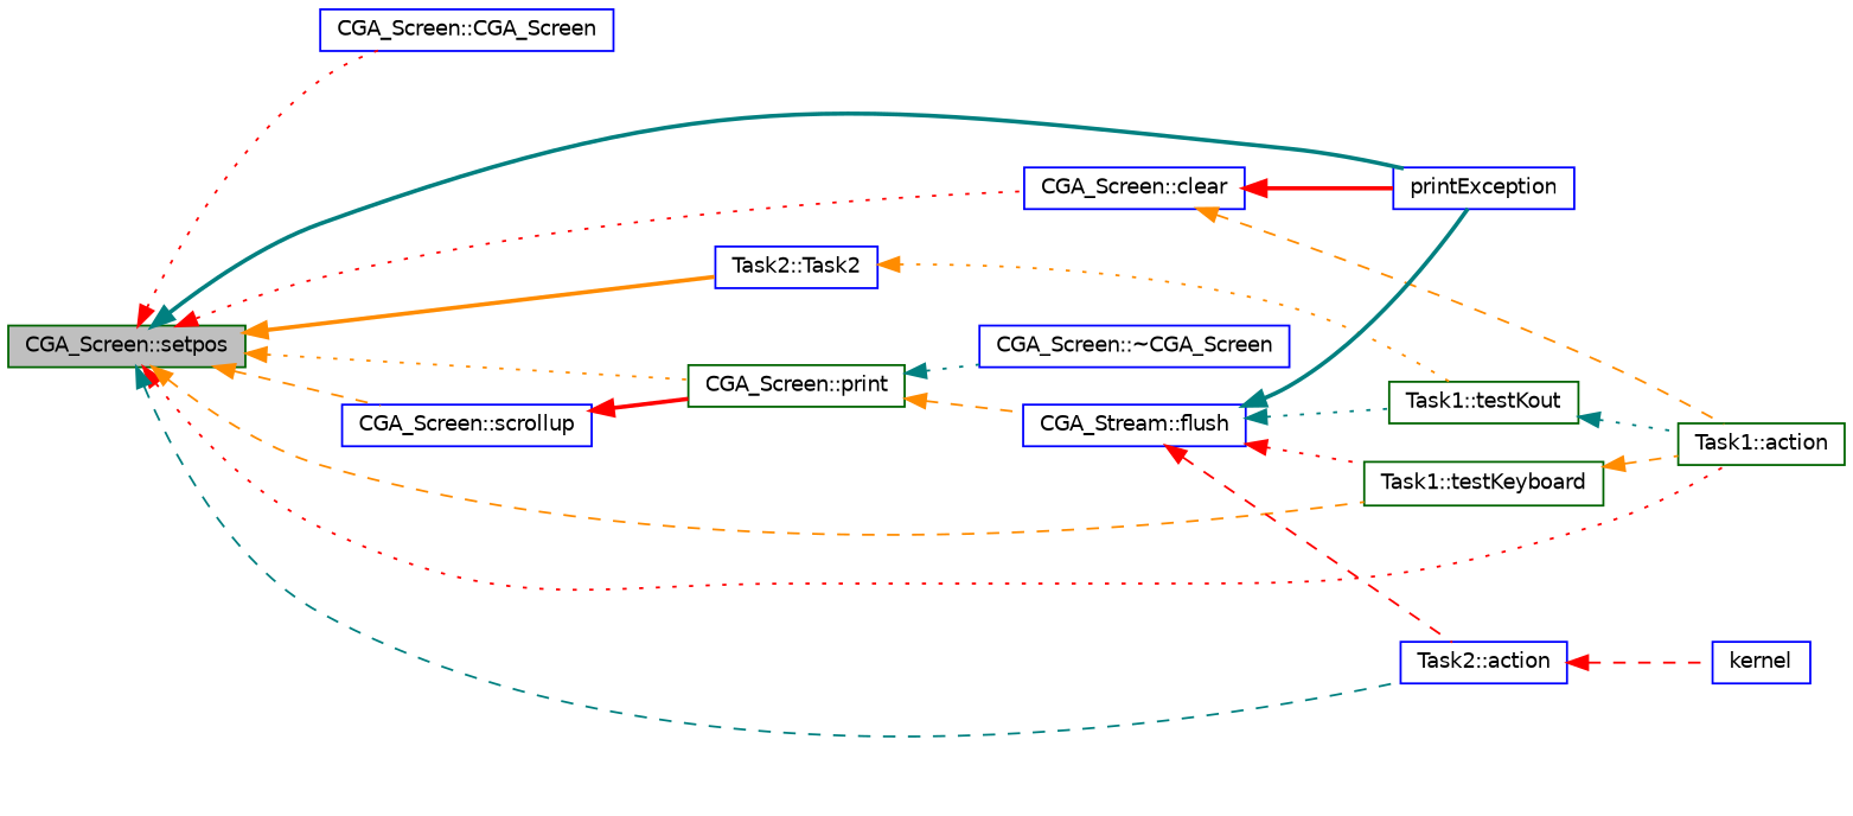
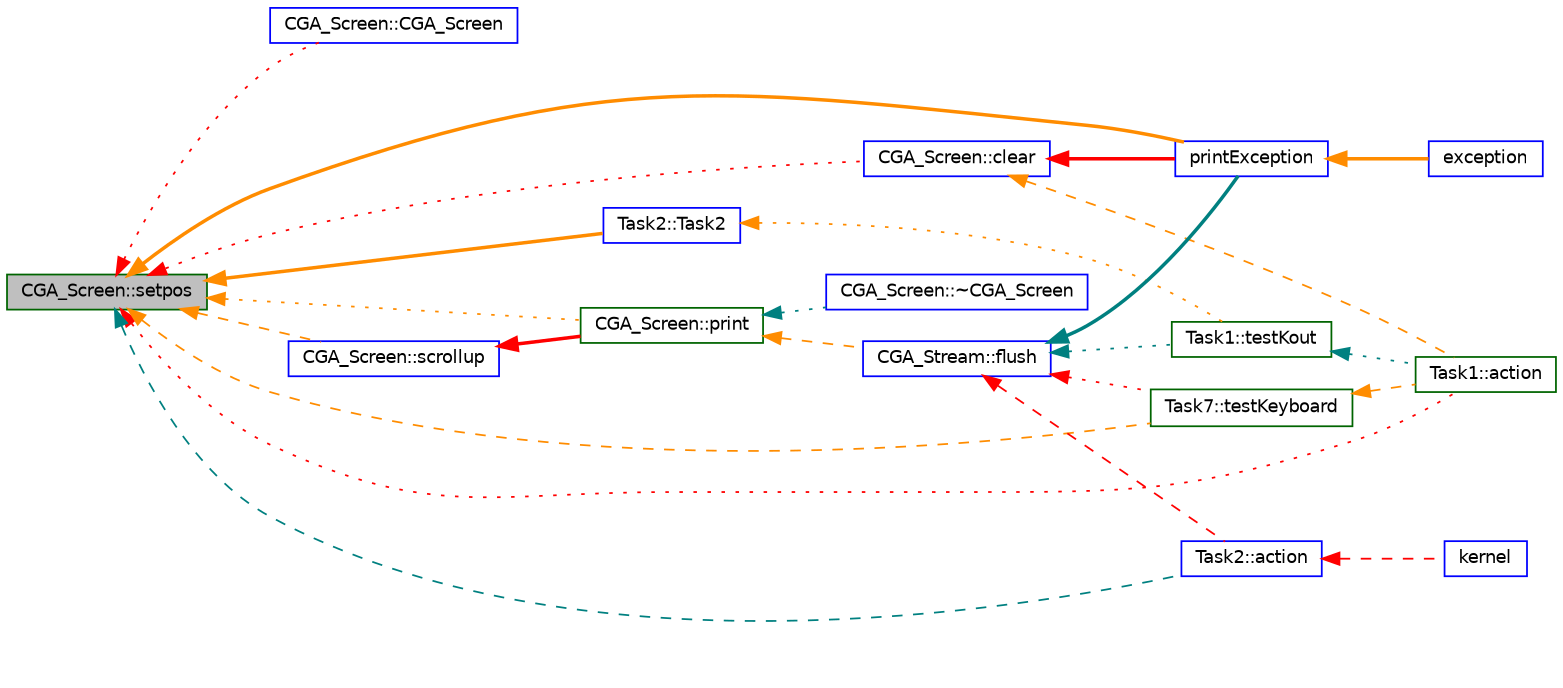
  digraph {
    rankdir=LR
    node [color=blue fontname=Helvetica fontsize=10 shape=record]
    edge [color=darkorange dir=back fontname=Helvetica fontsize=10 labelfontname=Helvetica labelfontsize=10 style=dotted]
    n1 [color=darkgreen fillcolor=grey75 fontcolor=black height=0.2 label="CGA_Screen::setpos" style=filled width=0.4]
    n2 [height=0.2 label="CGA_Screen::CGA_Screen" width=0.4]
    n3 [color=darkgreen height=0.2 label="CGA_Screen::print" width=0.4]
    n4 [height=0.2 label=printException width=0.4]
    n5 [color=darkgreen height=0.2 label="Task1::action" width=0.4]
-   n6 [color=darkgreen height=0.2 label="Task1::testKeyboard" width=0.4]
+   n6 [color=darkgreen height=0.2 label="Task7::testKeyboard" width=0.4]
    n7 [height=0.2 label="Task2::action" width=0.4]
    n8 [height=0.2 label="CGA_Screen::scrollup" width=0.4]
    n9 [height=0.2 label="CGA_Screen::clear" width=0.4]
    n10 [height=0.2 label="Task2::Task2" width=0.4]
    n11 [height=0.2 label="CGA_Stream::flush" width=0.4]
    n12 [height=0.2 label="CGA_Screen::~CGA_Screen" width=0.4]
+   n13 [height=0.2 label=exception width=0.4]
    n14 [color=darkgreen height=0.2 label="Task1::testKout" width=0.4]
    n15 [height=0.2 label=kernel width=0.4]
    n1 -> n2 [color=red]
    n1 -> n3
-   n1 -> n4 [color=teal style=bold]
+   n1 -> n4 [style=bold]
    n1 -> n5 [color=red]
    n1 -> n6 [style=dashed]
    n1 -> n7 [color=teal style=dashed]
    n1 -> n8 [style=dashed]
    n1 -> n9 [color=red]
    n1 -> n10 [style=bold]
    n3 -> n11 [style=dashed]
    n3 -> n12 [color=teal]
+   n4 -> n13 [style=bold]
    n6 -> n5 [style=dashed]
    n7 -> n15 [color=red style=dashed]
    n8 -> n3 [color=red style=bold]
    n9 -> n4 [color=red style=bold]
    n9 -> n5 [style=dashed]
    n10 -> n14
    n11 -> n4 [color=teal style=bold]
    n11 -> n6 [color=red]
    n11 -> n7 [color=red style=dashed]
    n11 -> n14 [color=teal]
    n14 -> n5 [color=teal]
  }
